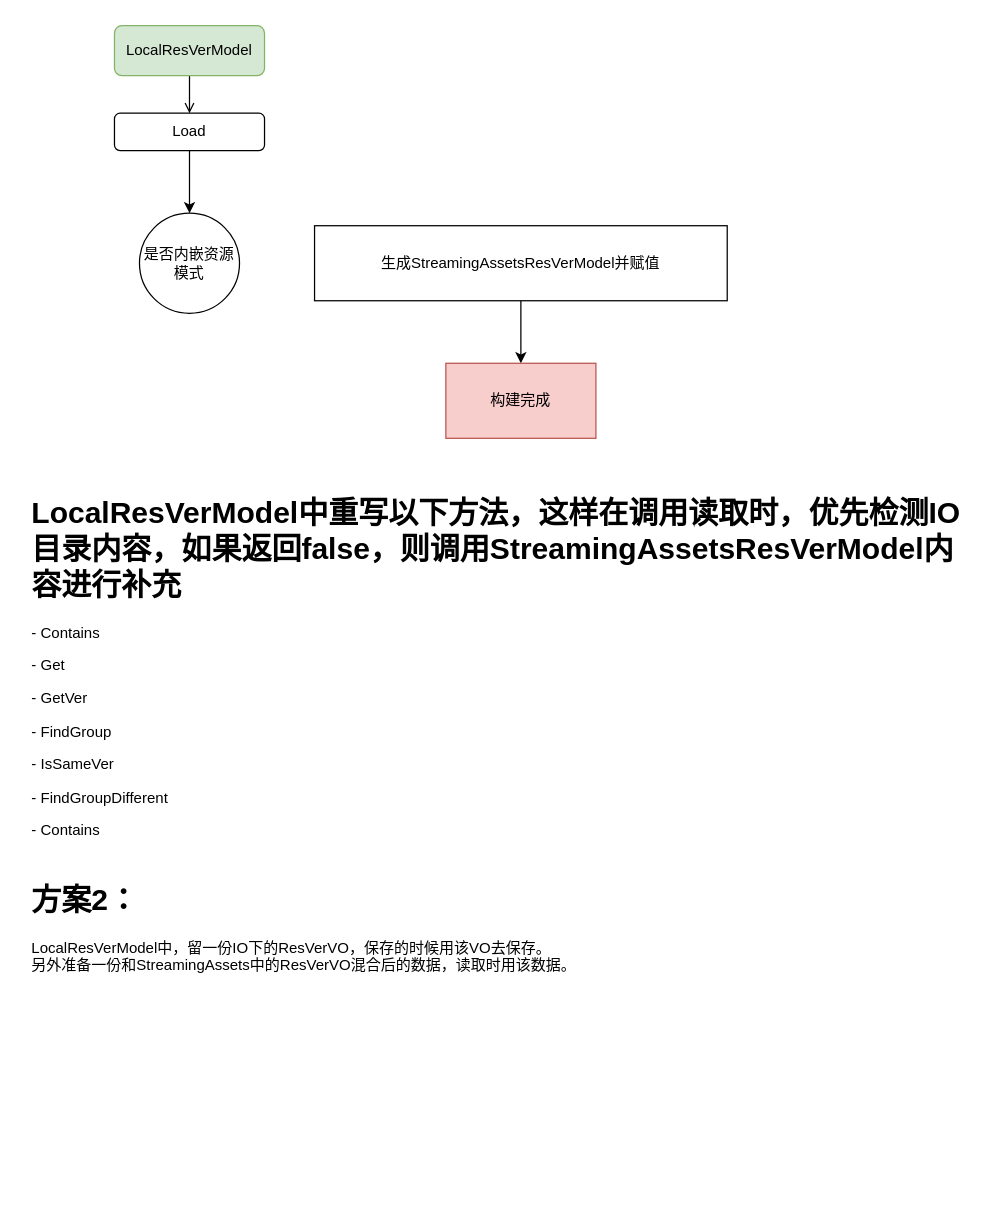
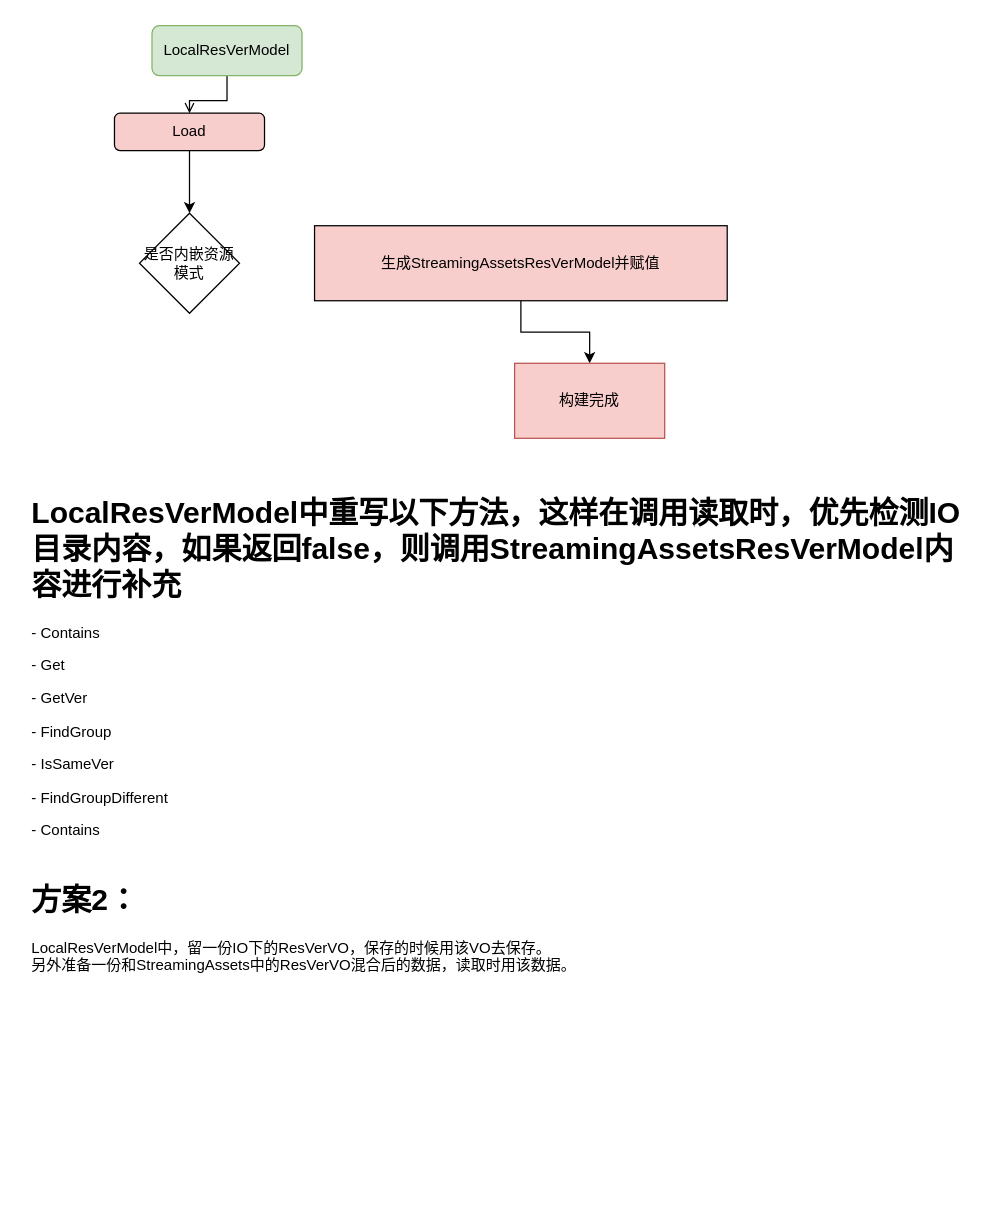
  <mxCell id="0" />
  <mxCell id="1" parent="0" />
  <mxCell id="2" style="edgeStyle=orthogonalEdgeStyle;rounded=0;orthogonalLoop=1;jettySize=auto;html=1;entryX=0.5;entryY=0;entryDx=0;entryDy=0;exitX=0.5;exitY=1;exitDx=0;exitDy=0;" parent="1" source="8" target="5" edge="1"><mxGeometry relative="1" as="geometry" /></mxCell>
  <mxCell id="3" style="edgeStyle=orthogonalEdgeStyle;rounded=0;orthogonalLoop=1;jettySize=auto;html=1;exitX=0.5;exitY=1;exitDx=0;exitDy=0;entryX=0.5;entryY=0;entryDx=0;entryDy=0;endArrow=open;" edge="1" parent="1" source="4" target="8"><mxGeometry relative="1" as="geometry" /></mxCell>
- <mxCell id="4" value="LocalResVerModel" style="rounded=1;whiteSpace=wrap;html=1;fontSize=12;glass=0;strokeWidth=1;shadow=0;fillColor=#d5e8d4;strokeColor=#82b366;" parent="1" vertex="1"><mxGeometry x="91" y="20" width="120" height="40" as="geometry" /></mxCell>
- <mxCell id="5" value="是否内嵌资源模式" style="ellipse;whiteSpace=wrap;html=1;" parent="1" vertex="1"><mxGeometry x="111" y="170" width="80" height="80" as="geometry" /></mxCell>
+ <mxCell id="4" value="LocalResVerModel" style="rounded=1;whiteSpace=wrap;html=1;fontSize=12;glass=0;strokeWidth=1;shadow=0;fillColor=#d5e8d4;strokeColor=#82b366;" parent="1" vertex="1"><mxGeometry x="121" y="20" width="120" height="40" as="geometry" /></mxCell>
+ <mxCell id="5" value="是否内嵌资源模式" style="rhombus;whiteSpace=wrap;html=1;" parent="1" vertex="1"><mxGeometry x="111" y="170" width="80" height="80" as="geometry" /></mxCell>
  <mxCell id="6" value="" style="edgeStyle=orthogonalEdgeStyle;rounded=0;orthogonalLoop=1;jettySize=auto;html=1;" edge="1" parent="1" source="7" target="9"><mxGeometry relative="1" as="geometry" /></mxCell>
- <mxCell id="7" value="生成StreamingAssetsResVerModel并赋值" style="whiteSpace=wrap;html=1;" vertex="1" parent="1"><mxGeometry x="251" y="180" width="330" height="60" as="geometry" /></mxCell>
- <mxCell id="8" value="Load" style="rounded=1;whiteSpace=wrap;html=1;" vertex="1" parent="1"><mxGeometry x="91" y="90" width="120" height="30" as="geometry" /></mxCell>
- <mxCell id="9" value="构建完成" style="whiteSpace=wrap;html=1;fillColor=#f8cecc;strokeColor=#b85450;" vertex="1" parent="1"><mxGeometry x="356" y="290" width="120" height="60" as="geometry" /></mxCell>
+ <mxCell id="7" value="生成StreamingAssetsResVerModel并赋值" style="whiteSpace=wrap;html=1;fillColor=#f8cecc;" vertex="1" parent="1"><mxGeometry x="251" y="180" width="330" height="60" as="geometry" /></mxCell>
+ <mxCell id="8" value="Load" style="rounded=1;whiteSpace=wrap;html=1;fillColor=#f8cecc;" vertex="1" parent="1"><mxGeometry x="91" y="90" width="120" height="30" as="geometry" /></mxCell>
+ <mxCell id="9" value="构建完成" style="whiteSpace=wrap;html=1;fillColor=#f8cecc;strokeColor=#b85450;" vertex="1" parent="1"><mxGeometry x="411" y="290" width="120" height="60" as="geometry" /></mxCell>
  <mxCell id="10" value="&lt;h1&gt;LocalResVerModel中重写以下方法，这样在调用读取时，优先检测IO目录内容，如果返回false，则调用StreamingAssetsResVerModel内容进行补充&lt;/h1&gt;&lt;p&gt;- Contains&lt;/p&gt;&lt;p&gt;- Get&lt;/p&gt;&lt;p&gt;- GetVer&lt;/p&gt;&lt;p&gt;- FindGroup&lt;/p&gt;&lt;p&gt;- IsSameVer&lt;/p&gt;&lt;p&gt;- FindGroupDifferent&lt;/p&gt;&lt;p&gt;- Contains&lt;/p&gt;" style="text;html=1;strokeColor=none;fillColor=none;spacing=5;spacingTop=-20;whiteSpace=wrap;overflow=hidden;rounded=0;" vertex="1" parent="1"><mxGeometry x="20" y="390" width="760" height="310" as="geometry" /></mxCell>
  <mxCell id="11" value="&lt;h1&gt;方案2：&lt;/h1&gt;&lt;div&gt;LocalResVerModel中，留一份IO下的ResVerVO，保存的时候用该VO去保存。&lt;/div&gt;&lt;div&gt;另外准备一份和StreamingAssets中的ResVerVO混合后的数据，读取时用该数据。&lt;/div&gt;&lt;div&gt;&lt;br&gt;&lt;/div&gt;" style="text;html=1;strokeColor=none;fillColor=none;spacing=5;spacingTop=-20;whiteSpace=wrap;overflow=hidden;rounded=0;" vertex="1" parent="1"><mxGeometry x="20" y="700" width="736" height="260" as="geometry" /></mxCell>
